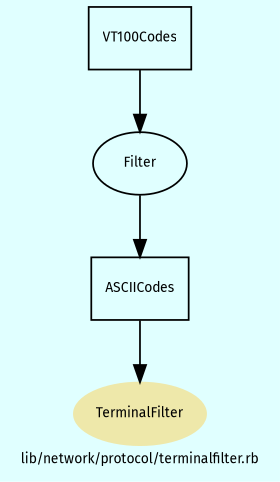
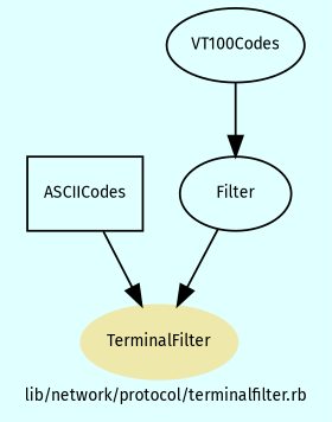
  digraph {
    bgcolor=lightcyan1
    compound=true
    fontname="Fira Sans"
    fontsize=8
    label="lib/network/protocol/terminalfilter.rb"
    node [color=black fontname="Fira Sans" fontsize=8 shape=box]
    edge [fontname="Fira Sans"]
    n1 [color=palegoldenrod fontcolor=black label=TerminalFilter shape=ellipse style=filled]
    n2 [label=ASCIICodes]
-   n3 [label=VT100Codes]
+   n3 [label=VT100Codes shape=ellipse]
    n4 [label=Filter shape=""]
    n2 -> n1
    n3 -> n4
-   n4 -> n2
+   n4 -> n1
  }
